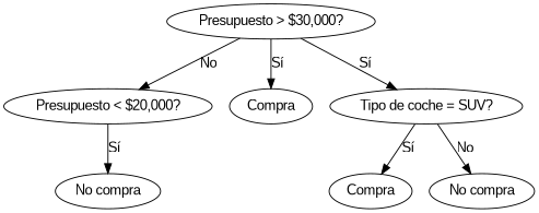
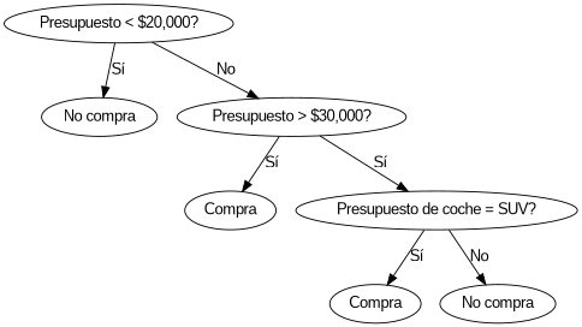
  digraph {
    fontname="Liberation Sans"
    node [fontname="Liberation Sans"]
    edge [fontname="Liberation Sans"]
    n1 [label="Presupuesto < $20,000?"]
    n2 [label="No compra"]
    n3 [label="Presupuesto > $30,000?"]
    n4 [label=Compra]
-   n5 [label="Tipo de coche = SUV?"]
+   n5 [label="Presupuesto de coche = SUV?"]
    n6 [label=Compra]
    n7 [label="No compra"]
    n1 -> n2 [label="Sí"]
-   n3 -> n1 [label=No]
+   n1 -> n3 [label=No]
    n3 -> n4 [label="Sí"]
    n3 -> n5 [label="Sí"]
    n5 -> n6 [label="Sí"]
    n5 -> n7 [label=No]
  }
